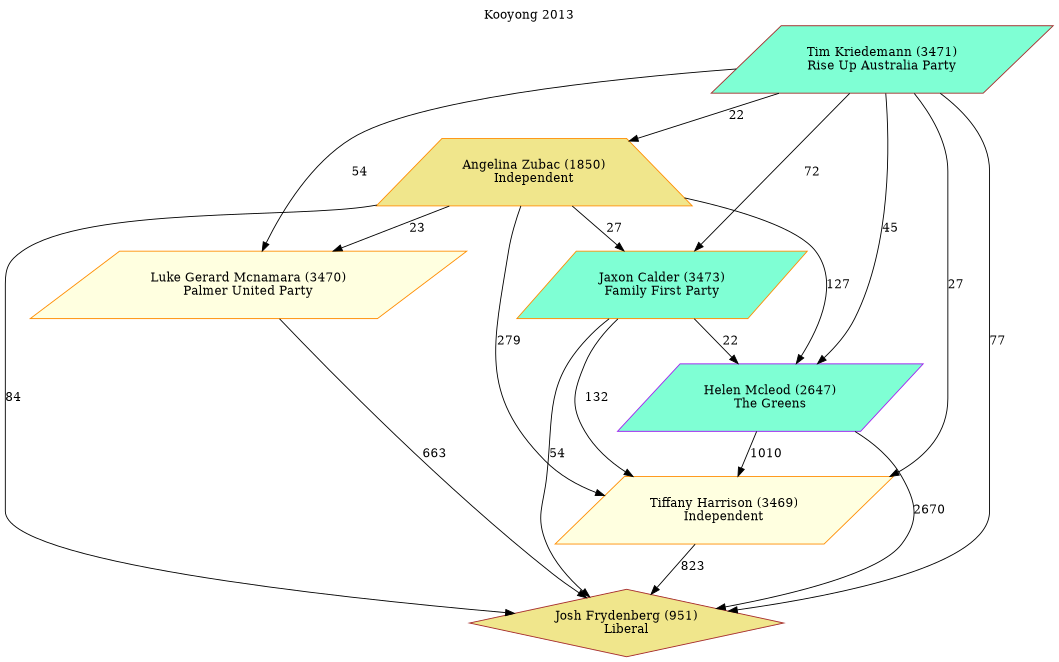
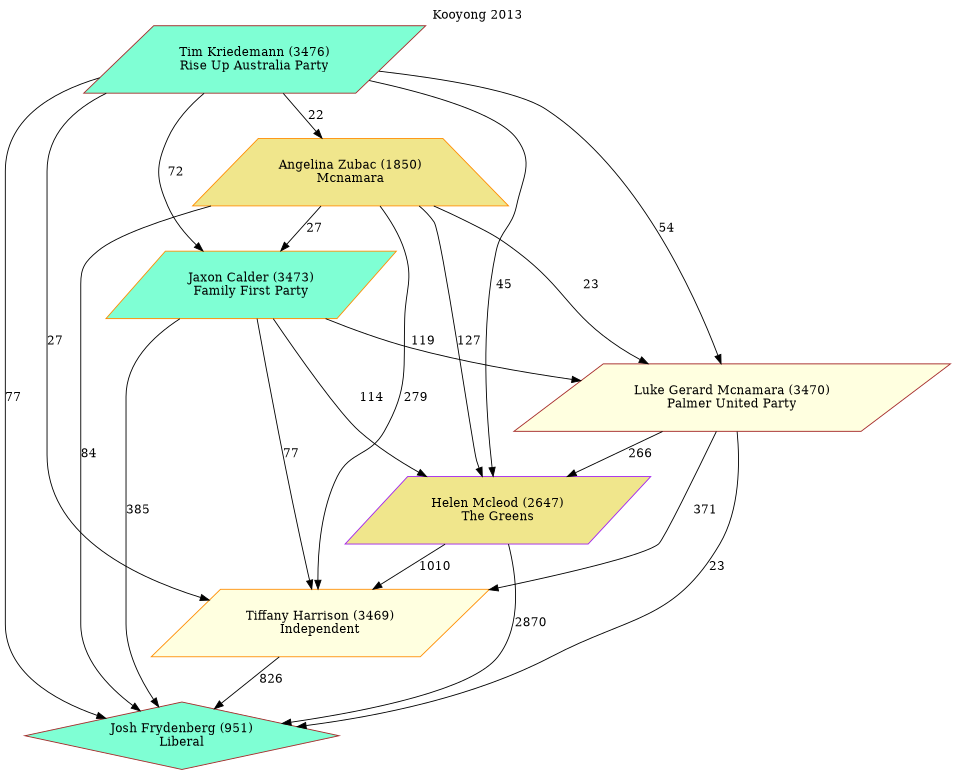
  digraph {
    label="Kooyong 2013"
    labelloc=t
    mclimit=2
    node [color=brown fillcolor=khaki shape=parallelogram style=filled]
-   n1 [label="Josh Frydenberg (951)\nLiberal" shape=diamond]
-   n2 [color=purple fillcolor=aquamarine label="Helen Mcleod (2647)\nThe Greens"]
+   n1 [fillcolor=aquamarine label="Josh Frydenberg (951)\nLiberal" shape=diamond]
+   n2 [color=purple label="Helen Mcleod (2647)\nThe Greens"]
    n3 [color=darkorange fillcolor=lightyellow label="Tiffany Harrison (3469)\nIndependent"]
-   n4 [color=darkorange fillcolor=lightyellow label="Luke Gerard Mcnamara (3470)\nPalmer United Party"]
+   n4 [fillcolor=lightyellow label="Luke Gerard Mcnamara (3470)\nPalmer United Party"]
    n5 [color=darkorange fillcolor=aquamarine label="Jaxon Calder (3473)\nFamily First Party"]
-   n6 [color=darkorange label="Angelina Zubac (1850)\nIndependent" shape=trapezium]
-   n7 [fillcolor=aquamarine label="Tim Kriedemann (3471)\nRise Up Australia Party"]
-   n2 -> n1 [label=2670]
+   n6 [color=darkorange label="Angelina Zubac (1850)\nMcnamara" shape=trapezium]
+   n7 [fillcolor=aquamarine label="Tim Kriedemann (3476)\nRise Up Australia Party"]
+   n2 -> n1 [label=2870]
    n2 -> n3 [label=1010]
-   n3 -> n1 [label=823]
-   n4 -> n1 [label=663]
-   n5 -> n1 [label=54]
-   n5 -> n2 [label=22]
-   n5 -> n3 [label=132]
+   n3 -> n1 [label=826]
+   n4 -> n1 [label=23]
+   n4 -> n2 [label=266]
+   n4 -> n3 [label=371]
+   n5 -> n1 [label=385]
+   n5 -> n2 [label=114]
+   n5 -> n3 [label=77]
+   n5 -> n4 [label=119]
    n6 -> n1 [label=84]
    n6 -> n2 [label=127]
    n6 -> n3 [label=279]
    n6 -> n4 [label=23]
    n6 -> n5 [label=27]
    n7 -> n1 [label=77]
    n7 -> n2 [label=45]
    n7 -> n3 [label=27]
    n7 -> n4 [label=54]
    n7 -> n5 [label=72]
    n7 -> n6 [label=22]
  }
